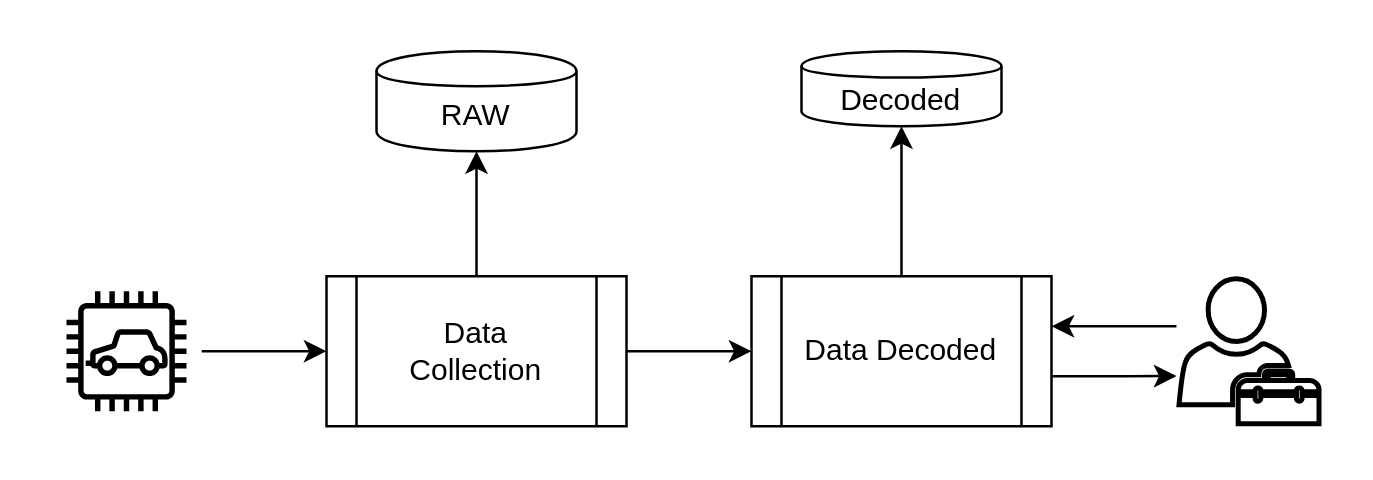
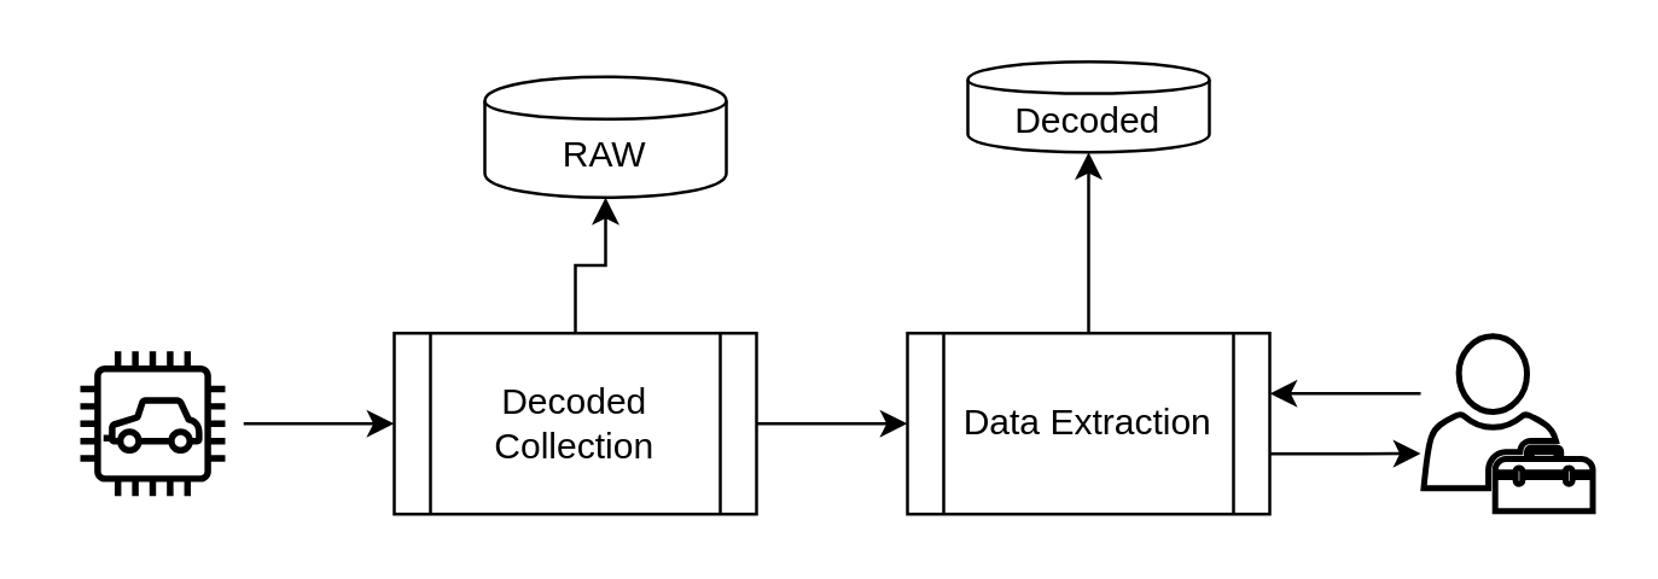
  <mxCell id="0" />
  <mxCell id="1" parent="0" />
  <mxCell id="2" value="" style="edgeStyle=orthogonalEdgeStyle;rounded=0;orthogonalLoop=1;jettySize=auto;html=1;" parent="1" source="4" target="10" edge="1"><mxGeometry relative="1" as="geometry" /></mxCell>
  <mxCell id="3" value="" style="edgeStyle=orthogonalEdgeStyle;rounded=0;orthogonalLoop=1;jettySize=auto;html=1;" parent="1" source="4" edge="1"><mxGeometry relative="1" as="geometry"><Array as="points"><mxPoint x="450" y="150" /><mxPoint x="450" y="150" /></Array><mxPoint x="470" y="149.905" as="targetPoint" /></mxGeometry></mxCell>
- <mxCell id="4" value="Data Decoded" style="shape=process;whiteSpace=wrap;html=1;backgroundOutline=1;" parent="1" vertex="1"><mxGeometry x="300" y="110" width="120" height="60" as="geometry" /></mxCell>
+ <mxCell id="4" value="Data Extraction" style="shape=process;whiteSpace=wrap;html=1;backgroundOutline=1;" parent="1" vertex="1"><mxGeometry x="300" y="110" width="120" height="60" as="geometry" /></mxCell>
  <mxCell id="5" value="" style="edgeStyle=orthogonalEdgeStyle;rounded=0;orthogonalLoop=1;jettySize=auto;html=1;" parent="1" edge="1"><mxGeometry relative="1" as="geometry"><mxPoint x="470" y="130" as="sourcePoint" /><mxPoint x="420" y="130" as="targetPoint" /><Array as="points"><mxPoint x="450" y="130" /><mxPoint x="450" y="130" /></Array></mxGeometry></mxCell>
  <mxCell id="6" value="" style="edgeStyle=orthogonalEdgeStyle;rounded=0;orthogonalLoop=1;jettySize=auto;html=1;" parent="1" source="8" target="9" edge="1"><mxGeometry relative="1" as="geometry" /></mxCell>
  <mxCell id="7" value="" style="edgeStyle=orthogonalEdgeStyle;rounded=0;orthogonalLoop=1;jettySize=auto;html=1;" parent="1" source="8" target="4" edge="1"><mxGeometry relative="1" as="geometry" /></mxCell>
- <mxCell id="8" value="&lt;div&gt;Data&lt;/div&gt;&lt;div&gt;Collection&lt;/div&gt;" style="shape=process;whiteSpace=wrap;html=1;backgroundOutline=1;" parent="1" vertex="1"><mxGeometry x="130" y="110" width="120" height="60" as="geometry" /></mxCell>
- <mxCell id="9" value="RAW" style="shape=cylinder;whiteSpace=wrap;html=1;boundedLbl=1;backgroundOutline=1;" parent="1" vertex="1"><mxGeometry x="150" y="20" width="80" height="40" as="geometry" /></mxCell>
+ <mxCell id="8" value="&lt;div&gt;Decoded&lt;/div&gt;&lt;div&gt;Collection&lt;/div&gt;" style="shape=process;whiteSpace=wrap;html=1;backgroundOutline=1;" parent="1" vertex="1"><mxGeometry x="130" y="110" width="120" height="60" as="geometry" /></mxCell>
+ <mxCell id="9" value="RAW" style="shape=cylinder;whiteSpace=wrap;html=1;boundedLbl=1;backgroundOutline=1;" parent="1" vertex="1"><mxGeometry x="160" y="25" width="80" height="40" as="geometry" /></mxCell>
  <mxCell id="10" value="Decoded" style="shape=cylinder;whiteSpace=wrap;html=1;boundedLbl=1;backgroundOutline=1;" parent="1" vertex="1"><mxGeometry x="320" y="20" width="80" height="30" as="geometry" /></mxCell>
  <mxCell id="11" value="" style="edgeStyle=orthogonalEdgeStyle;rounded=0;orthogonalLoop=1;jettySize=auto;html=1;" parent="1" source="12" target="8" edge="1"><mxGeometry relative="1" as="geometry" /></mxCell>
  <mxCell id="12" value="" style="outlineConnect=0;fontColor=#232F3E;gradientColor=none;strokeColor=none;fillColor=#ffffff;dashed=0;verticalLabelPosition=bottom;verticalAlign=top;align=center;html=1;fontSize=12;fontStyle=0;aspect=fixed;shape=mxgraph.aws4.resourceIcon;resIcon=mxgraph.aws4.car;" parent="1" vertex="1"><mxGeometry x="20" y="110" width="60" height="60" as="geometry" /></mxCell>
  <mxCell id="13" value="" style="pointerEvents=1;shadow=0;dashed=0;html=1;strokeColor=#000000;fillColor=none;labelPosition=center;verticalLabelPosition=bottom;verticalAlign=top;outlineConnect=0;align=center;shape=mxgraph.office.users.tenant_admin;strokeWidth=2;" parent="1" vertex="1"><mxGeometry x="471" y="111" width="56" height="58" as="geometry" /></mxCell>
